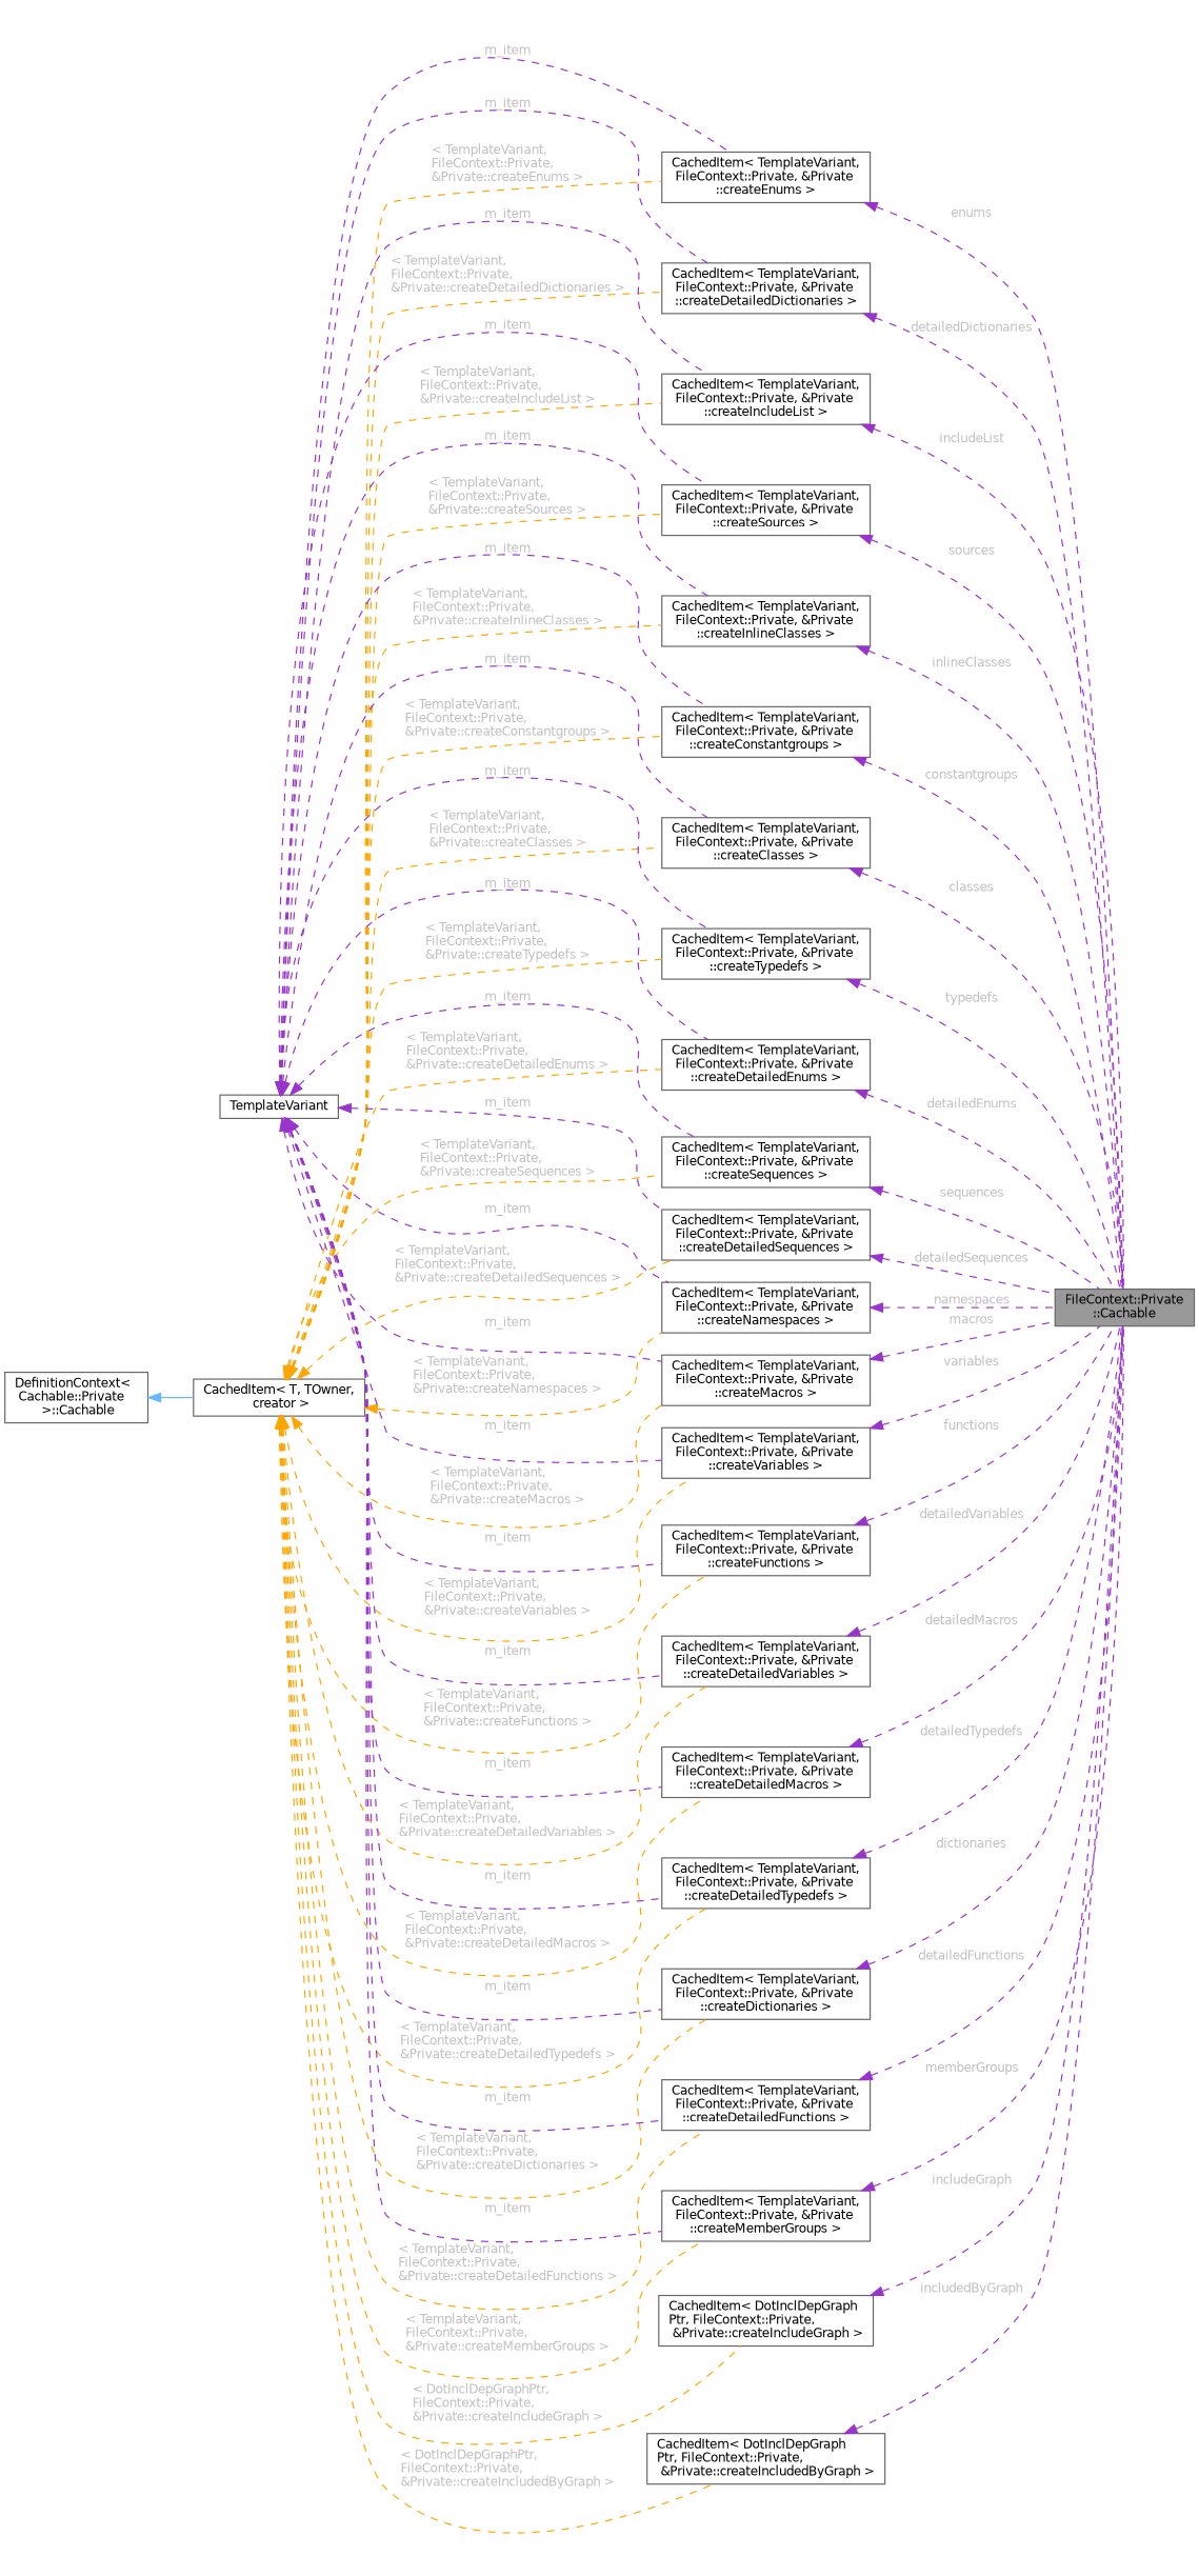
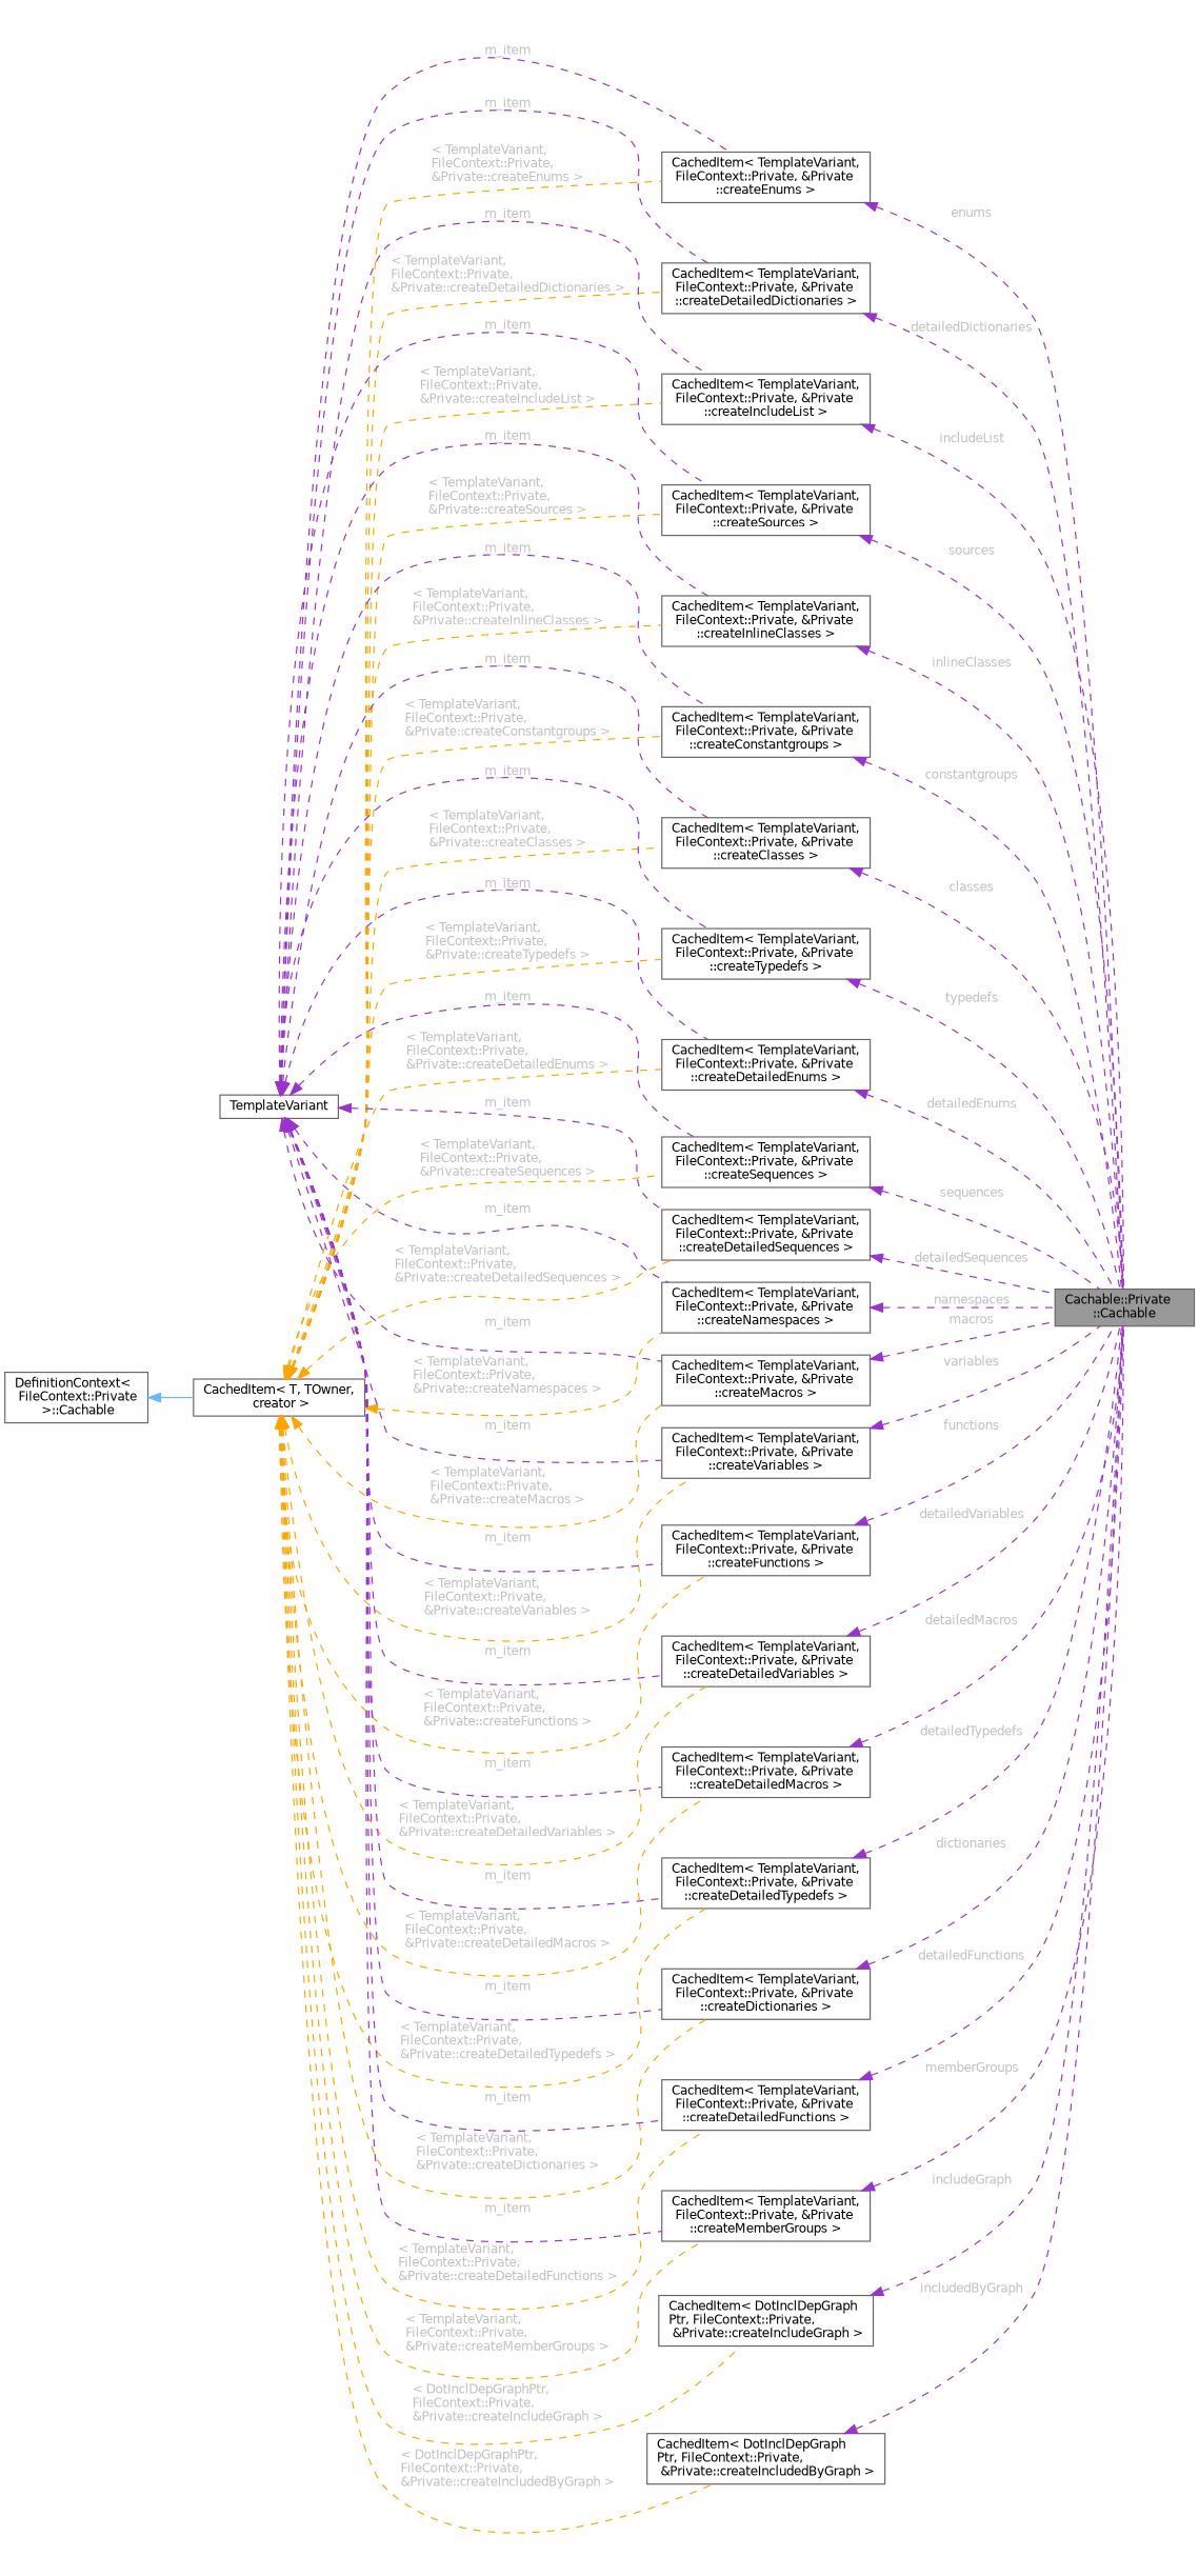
  digraph {
    rankdir=LR
    node [color=gray40 fillcolor=white fontname=Helvetica fontsize=10 shape=box style=filled]
    edge [color=darkorchid3 dir=back fontname=Helvetica fontsize=10 labelfontname=Helvetica labelfontsize=10 style=dashed fontcolor=grey]
-   n1 [fillcolor=grey60 fontcolor=black height=0.2 label="FileContext::Private\l::Cachable" width=0.4]
-   n2 [height=0.2 label="DefinitionContext\<\l Cachable::Private\l \>::Cachable" width=0.4]
+   n1 [fillcolor=grey60 fontcolor=black height=0.2 label="Cachable::Private\l::Cachable" width=0.4]
+   n2 [height=0.2 label="DefinitionContext\<\l FileContext::Private\l \>::Cachable" width=0.4]
    n3 [height=0.2 label="CachedItem\< T, TOwner,\l creator \>" width=0.4]
    n4 [height=0.2 label="CachedItem\< TemplateVariant,\l FileContext::Private, &Private\l::createIncludeList \>" width=0.4]
    n5 [height=0.2 label=TemplateVariant width=0.4]
    n6 [height=0.2 label="CachedItem\< TemplateVariant,\l FileContext::Private, &Private\l::createSources \>" width=0.4]
    n7 [height=0.2 label="CachedItem\< TemplateVariant,\l FileContext::Private, &Private\l::createClasses \>" width=0.4]
    n8 [height=0.2 label="CachedItem\< TemplateVariant,\l FileContext::Private, &Private\l::createNamespaces \>" width=0.4]
    n9 [height=0.2 label="CachedItem\< TemplateVariant,\l FileContext::Private, &Private\l::createConstantgroups \>" width=0.4]
    n10 [height=0.2 label="CachedItem\< TemplateVariant,\l FileContext::Private, &Private\l::createMacros \>" width=0.4]
    n11 [height=0.2 label="CachedItem\< TemplateVariant,\l FileContext::Private, &Private\l::createTypedefs \>" width=0.4]
    n12 [height=0.2 label="CachedItem\< TemplateVariant,\l FileContext::Private, &Private\l::createSequences \>" width=0.4]
    n13 [height=0.2 label="CachedItem\< TemplateVariant,\l FileContext::Private, &Private\l::createDictionaries \>" width=0.4]
    n14 [height=0.2 label="CachedItem\< TemplateVariant,\l FileContext::Private, &Private\l::createEnums \>" width=0.4]
    n15 [height=0.2 label="CachedItem\< TemplateVariant,\l FileContext::Private, &Private\l::createFunctions \>" width=0.4]
    n16 [height=0.2 label="CachedItem\< TemplateVariant,\l FileContext::Private, &Private\l::createVariables \>" width=0.4]
    n17 [height=0.2 label="CachedItem\< TemplateVariant,\l FileContext::Private, &Private\l::createMemberGroups \>" width=0.4]
    n18 [height=0.2 label="CachedItem\< TemplateVariant,\l FileContext::Private, &Private\l::createDetailedMacros \>" width=0.4]
    n19 [height=0.2 label="CachedItem\< TemplateVariant,\l FileContext::Private, &Private\l::createDetailedTypedefs \>" width=0.4]
    n20 [height=0.2 label="CachedItem\< TemplateVariant,\l FileContext::Private, &Private\l::createDetailedSequences \>" width=0.4]
    n21 [height=0.2 label="CachedItem\< TemplateVariant,\l FileContext::Private, &Private\l::createDetailedDictionaries \>" width=0.4]
    n22 [height=0.2 label="CachedItem\< TemplateVariant,\l FileContext::Private, &Private\l::createDetailedEnums \>" width=0.4]
    n23 [height=0.2 label="CachedItem\< TemplateVariant,\l FileContext::Private, &Private\l::createDetailedFunctions \>" width=0.4]
    n24 [height=0.2 label="CachedItem\< TemplateVariant,\l FileContext::Private, &Private\l::createDetailedVariables \>" width=0.4]
    n25 [height=0.2 label="CachedItem\< TemplateVariant,\l FileContext::Private, &Private\l::createInlineClasses \>" width=0.4]
    n26 [height=0.2 label="CachedItem\< DotInclDepGraph\lPtr, FileContext::Private,\l &Private::createIncludeGraph \>" width=0.4]
    n27 [height=0.2 label="CachedItem\< DotInclDepGraph\lPtr, FileContext::Private,\l &Private::createIncludedByGraph \>" width=0.4]
    n2 -> n3 [color=steelblue1 style=solid fontcolor=""]
    n3 -> n4 [color=orange label=" \< TemplateVariant,\l FileContext::Private,\l &Private::createIncludeList \>"]
    n3 -> n6 [color=orange label=" \< TemplateVariant,\l FileContext::Private,\l &Private::createSources \>"]
    n3 -> n7 [color=orange label=" \< TemplateVariant,\l FileContext::Private,\l &Private::createClasses \>"]
    n3 -> n8 [color=orange label=" \< TemplateVariant,\l FileContext::Private,\l &Private::createNamespaces \>"]
    n3 -> n9 [color=orange label=" \< TemplateVariant,\l FileContext::Private,\l &Private::createConstantgroups \>"]
    n3 -> n10 [color=orange label=" \< TemplateVariant,\l FileContext::Private,\l &Private::createMacros \>"]
    n3 -> n11 [color=orange label=" \< TemplateVariant,\l FileContext::Private,\l &Private::createTypedefs \>"]
    n3 -> n12 [color=orange label=" \< TemplateVariant,\l FileContext::Private,\l &Private::createSequences \>"]
    n3 -> n13 [color=orange label=" \< TemplateVariant,\l FileContext::Private,\l &Private::createDictionaries \>"]
    n3 -> n14 [color=orange label=" \< TemplateVariant,\l FileContext::Private,\l &Private::createEnums \>"]
    n3 -> n15 [color=orange label=" \< TemplateVariant,\l FileContext::Private,\l &Private::createFunctions \>"]
    n3 -> n16 [color=orange label=" \< TemplateVariant,\l FileContext::Private,\l &Private::createVariables \>"]
    n3 -> n17 [color=orange label=" \< TemplateVariant,\l FileContext::Private,\l &Private::createMemberGroups \>"]
    n3 -> n18 [color=orange label=" \< TemplateVariant,\l FileContext::Private,\l &Private::createDetailedMacros \>"]
    n3 -> n19 [color=orange label=" \< TemplateVariant,\l FileContext::Private,\l &Private::createDetailedTypedefs \>"]
    n3 -> n20 [color=orange label=" \< TemplateVariant,\l FileContext::Private,\l &Private::createDetailedSequences \>"]
    n3 -> n21 [color=orange label=" \< TemplateVariant,\l FileContext::Private,\l &Private::createDetailedDictionaries \>"]
    n3 -> n22 [color=orange label=" \< TemplateVariant,\l FileContext::Private,\l &Private::createDetailedEnums \>"]
    n3 -> n23 [color=orange label=" \< TemplateVariant,\l FileContext::Private,\l &Private::createDetailedFunctions \>"]
    n3 -> n24 [color=orange label=" \< TemplateVariant,\l FileContext::Private,\l &Private::createDetailedVariables \>"]
    n3 -> n25 [color=orange label=" \< TemplateVariant,\l FileContext::Private,\l &Private::createInlineClasses \>"]
    n3 -> n26 [color=orange label=" \< DotInclDepGraphPtr,\l FileContext::Private,\l &Private::createIncludeGraph \>"]
    n3 -> n27 [color=orange label=" \< DotInclDepGraphPtr,\l FileContext::Private,\l &Private::createIncludedByGraph \>"]
    n4 -> n1 [label=" includeList"]
    n5 -> n4 [label=" m_item"]
    n5 -> n6 [label=" m_item"]
    n5 -> n7 [label=" m_item"]
    n5 -> n8 [label=" m_item"]
    n5 -> n9 [label=" m_item"]
    n5 -> n10 [label=" m_item"]
    n5 -> n11 [label=" m_item"]
    n5 -> n12 [label=" m_item"]
    n5 -> n13 [label=" m_item"]
    n5 -> n14 [label=" m_item"]
    n5 -> n15 [label=" m_item"]
    n5 -> n16 [label=" m_item"]
    n5 -> n17 [label=" m_item"]
    n5 -> n18 [label=" m_item"]
    n5 -> n19 [label=" m_item"]
    n5 -> n20 [label=" m_item"]
    n5 -> n21 [label=" m_item"]
    n5 -> n22 [label=" m_item"]
    n5 -> n23 [label=" m_item"]
    n5 -> n24 [label=" m_item"]
    n5 -> n25 [label=" m_item"]
    n6 -> n1 [label=" sources"]
    n7 -> n1 [label=" classes"]
    n8 -> n1 [label=" namespaces"]
    n9 -> n1 [label=" constantgroups"]
    n10 -> n1 [label=" macros"]
    n11 -> n1 [label=" typedefs"]
    n12 -> n1 [label=" sequences"]
    n13 -> n1 [label=" dictionaries"]
    n14 -> n1 [label=" enums"]
    n15 -> n1 [label=" functions"]
    n16 -> n1 [label=" variables"]
    n17 -> n1 [label=" memberGroups"]
    n18 -> n1 [label=" detailedMacros"]
    n19 -> n1 [label=" detailedTypedefs"]
    n20 -> n1 [label=" detailedSequences"]
    n21 -> n1 [label=" detailedDictionaries"]
    n22 -> n1 [label=" detailedEnums"]
    n23 -> n1 [label=" detailedFunctions"]
    n24 -> n1 [label=" detailedVariables"]
    n25 -> n1 [label=" inlineClasses"]
    n26 -> n1 [label=" includeGraph"]
    n27 -> n1 [label=" includedByGraph"]
  }
